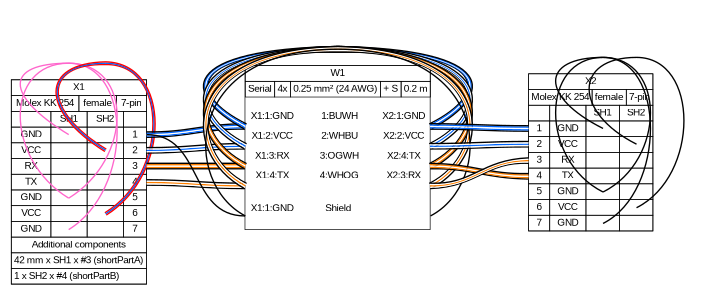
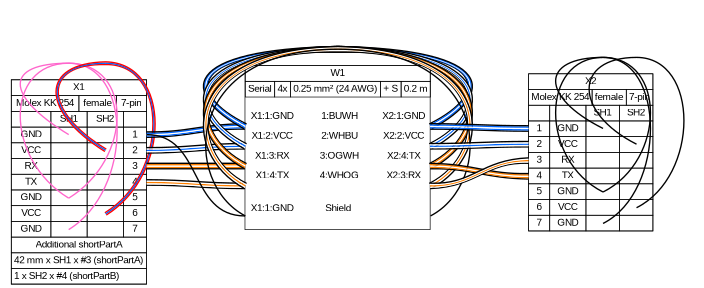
  graph {
    bgcolor="#FFFFFF"
    fontname=arial
    nodesep=0.33
    rankdir=LR
    ranksep=2
    node [fillcolor="#FFFFFF" fontname=arial margin=0 shape=box style=filled]
    edge [color="#000000" fontname=arial headclip=true headport="p5j:c" straight=straight style=bold tailclip=true tailport="p1j:c"]
-   n1 [height=0 label=< <table border="0" cellspacing="0" cellpadding="0">  <tr><td>   <table border="0" cellspacing="0" cellpadding="3" cellborder="1"><tr>    <td balign="left">X1</td>   </tr></table>  </td></tr>  <tr><td>   <table border="0" cellspacing="0" cellpadding="3" cellborder="1"><tr>    <td balign="left">Molex KK 254</td>    <td balign="left">female</td>    <td balign="left">7-pin</td>   </tr></table>  </td></tr>  <tr><td>   <table border="0" cellspacing="0" cellpadding="3" cellborder="1">    <tr>     <td></td>     <td>SH1</td>     <td>SH2</td>     <td></td>    </tr>    <tr>     <td>GND</td>     <td width="21" port="p1J"></td>     <td></td>     <td port="p1r">1</td>    </tr>    <tr>     <td>VCC</td>     <td></td>     <td width="21" port="p2J"></td>     <td port="p2r">2</td>    </tr>    <tr>     <td>RX</td>     <td></td>     <td></td>     <td port="p3r">3</td>    </tr>    <tr>     <td>TX</td>     <td></td>     <td></td>     <td port="p4r">4</td>    </tr>    <tr>     <td>GND</td>     <td width="21" port="p5J"></td>     <td></td>     <td port="p5r">5</td>    </tr>    <tr>     <td>VCC</td>     <td></td>     <td width="21" port="p6J"></td>     <td port="p6r">6</td>    </tr>    <tr>     <td>GND</td>     <td width="21" port="p7J"></td>     <td></td>     <td port="p7r">7</td>    </tr>   </table>  </td></tr>  <tr><td>   <table border="0" cellspacing="0" cellpadding="3" cellborder="1"><tr>    <td balign="left">Additional components</td>   </tr></table>  </td></tr>  <tr><td>   <table border="0" cellspacing="0" cellpadding="3" cellborder="1"><tr>    <td align="left" balign="left">42 mm x SH1 x #3 (shortPartA)</td>   </tr></table>  </td></tr>  <tr><td>   <table border="0" cellspacing="0" cellpadding="3" cellborder="1"><tr>    <td align="left" balign="left">1 x SH2 x #4 (shortPartB)</td>   </tr></table>  </td></tr> </table> > width=0]
+   n1 [height=0 label=< <table border="0" cellspacing="0" cellpadding="0">  <tr><td>   <table border="0" cellspacing="0" cellpadding="3" cellborder="1"><tr>    <td balign="left">X1</td>   </tr></table>  </td></tr>  <tr><td>   <table border="0" cellspacing="0" cellpadding="3" cellborder="1"><tr>    <td balign="left">Molex KK 254</td>    <td balign="left">female</td>    <td balign="left">7-pin</td>   </tr></table>  </td></tr>  <tr><td>   <table border="0" cellspacing="0" cellpadding="3" cellborder="1">    <tr>     <td></td>     <td>SH1</td>     <td>SH2</td>     <td></td>    </tr>    <tr>     <td>GND</td>     <td width="21" port="p1J"></td>     <td></td>     <td port="p1r">1</td>    </tr>    <tr>     <td>VCC</td>     <td></td>     <td width="21" port="p2J"></td>     <td port="p2r">2</td>    </tr>    <tr>     <td>RX</td>     <td></td>     <td></td>     <td port="p3r">3</td>    </tr>    <tr>     <td>TX</td>     <td></td>     <td></td>     <td port="p4r">4</td>    </tr>    <tr>     <td>GND</td>     <td width="21" port="p5J"></td>     <td></td>     <td port="p5r">5</td>    </tr>    <tr>     <td>VCC</td>     <td></td>     <td width="21" port="p6J"></td>     <td port="p6r">6</td>    </tr>    <tr>     <td>GND</td>     <td width="21" port="p7J"></td>     <td></td>     <td port="p7r">7</td>    </tr>   </table>  </td></tr>  <tr><td>   <table border="0" cellspacing="0" cellpadding="3" cellborder="1"><tr>    <td balign="left">Additional shortPartA</td>   </tr></table>  </td></tr>  <tr><td>   <table border="0" cellspacing="0" cellpadding="3" cellborder="1"><tr>    <td align="left" balign="left">42 mm x SH1 x #3 (shortPartA)</td>   </tr></table>  </td></tr>  <tr><td>   <table border="0" cellspacing="0" cellpadding="3" cellborder="1"><tr>    <td align="left" balign="left">1 x SH2 x #4 (shortPartB)</td>   </tr></table>  </td></tr> </table> > width=0]
    n2 [height=0 label=< <table border="0" cellspacing="0" cellpadding="0">  <tr><td>   <table border="0" cellspacing="0" cellpadding="3" cellborder="1"><tr>    <td balign="left">W1</td>   </tr></table>  </td></tr>  <tr><td>   <table border="0" cellspacing="0" cellpadding="3" cellborder="1"><tr>    <td balign="left">Serial</td>    <td balign="left">4x</td>    <td balign="left">0.25 mm² (24 AWG)</td>    <td balign="left">+ S</td>    <td balign="left">0.2 m</td>   </tr></table>  </td></tr>  <tr><td>   <table border="0" cellspacing="0" cellborder="0">    <tr><td>&nbsp;</td></tr>    <tr>     <td>X1:1:GND</td>     <td>      1:BUWH     </td>     <td>X2:1:GND</td>    </tr>    <tr>     <td colspan="3" border="0" cellspacing="0" cellpadding="0" port="w1" height="10">      <table cellspacing="0" cellborder="0" border="0">     <tr><td colspan="3" cellpadding="0" height="6" border="0"></td></tr>      </table>     </td>    </tr>    <tr>     <td>X1:2:VCC</td>     <td>      2:WHBU     </td>     <td>X2:2:VCC</td>    </tr>    <tr>     <td colspan="3" border="0" cellspacing="0" cellpadding="0" port="w2" height="10">      <table cellspacing="0" cellborder="0" border="0">     <tr><td colspan="3" cellpadding="0" height="6" border="0"></td></tr>      </table>     </td>    </tr>    <tr>     <td>X1:3:RX</td>     <td>      3:OGWH     </td>     <td>X2:4:TX</td>    </tr>    <tr>     <td colspan="3" border="0" cellspacing="0" cellpadding="0" port="w3" height="10">      <table cellspacing="0" cellborder="0" border="0">     <tr><td colspan="3" cellpadding="0" height="6" border="0"></td></tr>      </table>     </td>    </tr>    <tr>     <td>X1:4:TX</td>     <td>      4:WHOG     </td>     <td>X2:3:RX</td>    </tr>    <tr>     <td colspan="3" border="0" cellspacing="0" cellpadding="0" port="w4" height="10">      <table cellspacing="0" cellborder="0" border="0">     <tr><td colspan="3" cellpadding="0" height="6" border="0"></td></tr>      </table>     </td>    </tr>    <tr><td>&nbsp;</td></tr>    <tr>     <td>X1:1:GND</td>     <td>Shield</td>     <td><!-- s_out --></td>    </tr>    <tr><td colspan="3" cellpadding="0" height="2"  border="0" port="ws"></td></tr>    <tr><td>&nbsp;</td></tr>   </table>  </td></tr> </table> > width=0]
    n3 [height=0 label=< <table border="0" cellspacing="0" cellpadding="0">  <tr><td>   <table border="0" cellspacing="0" cellpadding="3" cellborder="1"><tr>    <td balign="left">X2</td>   </tr></table>  </td></tr>  <tr><td>   <table border="0" cellspacing="0" cellpadding="3" cellborder="1"><tr>    <td balign="left">Molex KK 254</td>    <td balign="left">female</td>    <td balign="left">7-pin</td>   </tr></table>  </td></tr>  <tr><td>   <table border="0" cellspacing="0" cellpadding="3" cellborder="1">    <tr>     <td></td>     <td></td>     <td>SH1</td>     <td>SH2</td>    </tr>    <tr>     <td port="p1l">1</td>     <td>GND</td>     <td width="21" port="p1J"></td>     <td></td>    </tr>    <tr>     <td port="p2l">2</td>     <td>VCC</td>     <td></td>     <td width="21" port="p2J"></td>    </tr>    <tr>     <td port="p3l">3</td>     <td>RX</td>     <td></td>     <td></td>    </tr>    <tr>     <td port="p4l">4</td>     <td>TX</td>     <td></td>     <td></td>    </tr>    <tr>     <td port="p5l">5</td>     <td>GND</td>     <td width="21" port="p5J"></td>     <td></td>    </tr>    <tr>     <td port="p6l">6</td>     <td>VCC</td>     <td></td>     <td width="21" port="p6J"></td>    </tr>    <tr>     <td port="p7l">7</td>     <td>GND</td>     <td width="21" port="p7J"></td>     <td></td>    </tr>   </table>  </td></tr> </table> > width=0]
    n1 -- n1 [addPTS=.18 color="#FF66CC" colorPTS="#FF66CC" headclip=false style="solid,bold" tailclip=false]
    n1 -- n1 [addPTS=.18 color="#FF66CC" colorPTS="#FF66CC" headclip=false headport="p7j:c" style="solid,bold" tailclip=false tailport="p5j:c"]
    n1 -- n1 [addPTS=.18 color="#FF0000:#0066FF:#FF0000" colorPTS="#FF0000:#0066FF:#FF0000" headclip=false headport="p6j:c" style="solid,bold" tailclip=false tailport="p2j:c"]
    n1 -- n2 [color="#000000:#0066ff:#ffffff:#0066ff:#000000" headport="w1:w" tailport="p1r:e" straight=""]
    n1 -- n2 [color="#000000:#ffffff:#0066ff:#ffffff:#000000" headport="w2:w" tailport="p2r:e" straight=""]
    n1 -- n2 [color="#000000:#ff8000:#ffffff:#ff8000:#000000" headport="w3:w" tailport="p3r:e" straight=""]
    n1 -- n2 [color="#000000:#ffffff:#ff8000:#ffffff:#000000" headport="w4:w" tailport="p4r:e" straight=""]
    n1 -- n2 [headport="ws:w" tailport="p1r:e" straight=""]
    n2 -- n2 [color="#000000:#0066ff:#ffffff:#0066ff:#000000" headport="w1:e" tailport="w1:w"]
    n2 -- n2 [color="#000000:#ffffff:#0066ff:#ffffff:#000000" headport="w2:e" tailport="w2:w"]
    n2 -- n2 [color="#000000:#ff8000:#ffffff:#ff8000:#000000" headport="w3:e" tailport="w3:w"]
    n2 -- n2 [color="#000000:#ffffff:#ff8000:#ffffff:#000000" headport="w4:e" tailport="w4:w"]
    n2 -- n2 [headport="ws:e" tailport="ws:w"]
    n2 -- n3 [color="#000000:#0066ff:#ffffff:#0066ff:#000000" headport="p1l:w" tailport="w1:e" straight=""]
    n2 -- n3 [color="#000000:#ffffff:#0066ff:#ffffff:#000000" headport="p2l:w" tailport="w2:e" straight=""]
    n2 -- n3 [color="#000000:#ff8000:#ffffff:#ff8000:#000000" headport="p4l:w" tailport="w3:e" straight=""]
    n2 -- n3 [color="#000000:#ffffff:#ff8000:#ffffff:#000000" headport="p3l:w" tailport="w4:e" straight=""]
    n3 -- n3 [addPTS=.18 colorPTS="#000000" headclip=false style="solid,bold" tailclip=false]
    n3 -- n3 [addPTS=.18 colorPTS="#000000" headclip=false headport="p7j:c" style="solid,bold" tailclip=false tailport="p5j:c"]
    n3 -- n3 [addPTS=.18 colorPTS="#000000" headclip=false headport="p6j:c" style="solid,bold" tailclip=false tailport="p2j:c"]
  }
